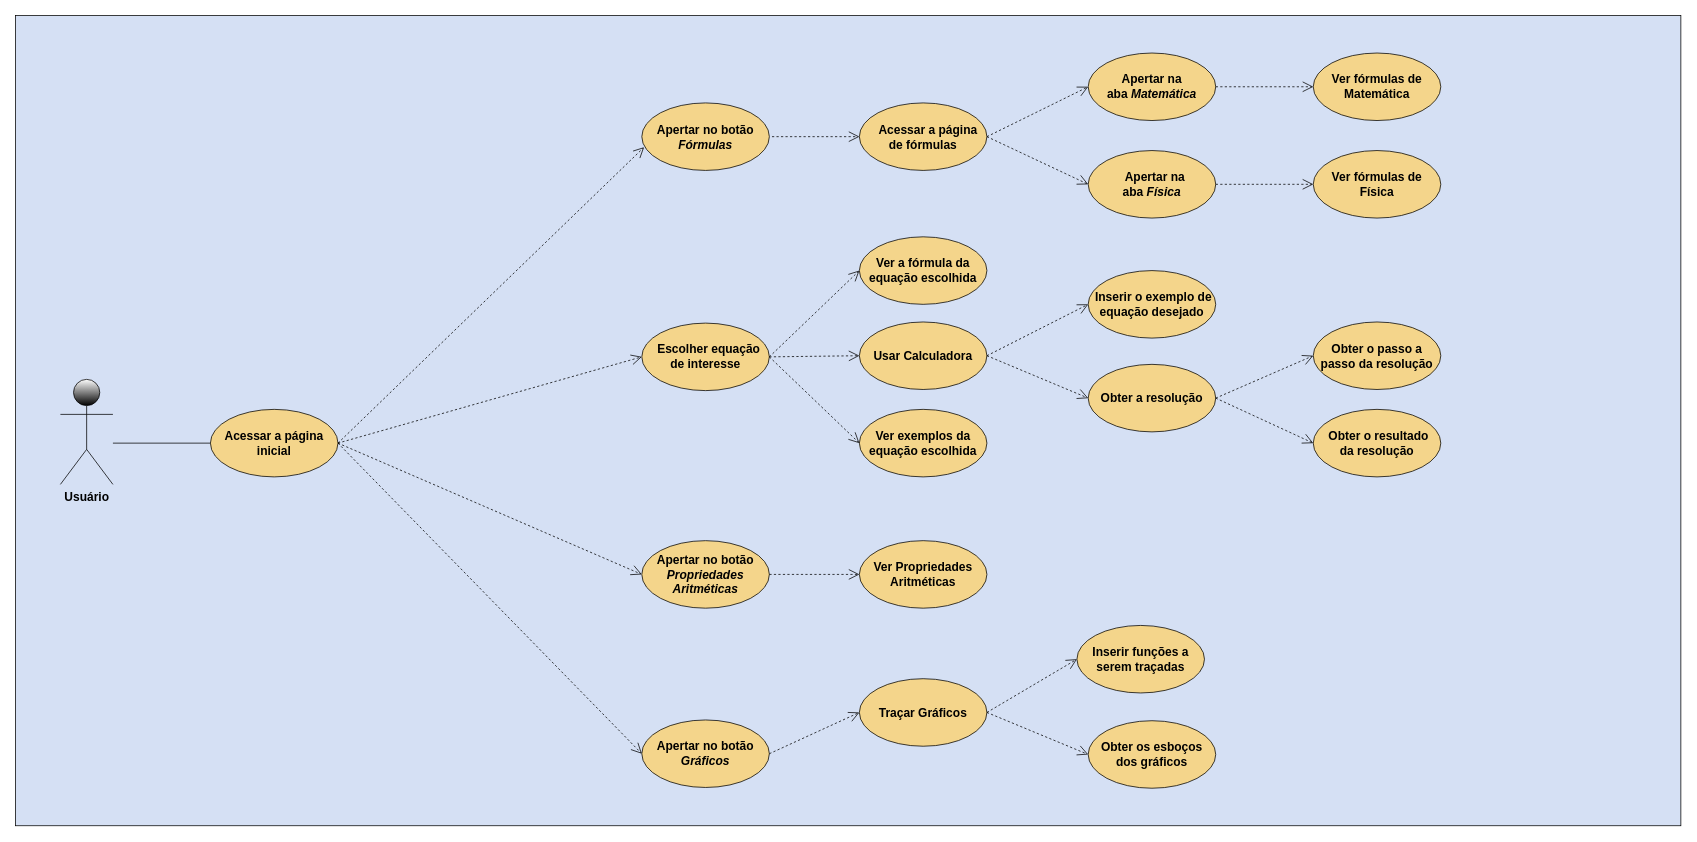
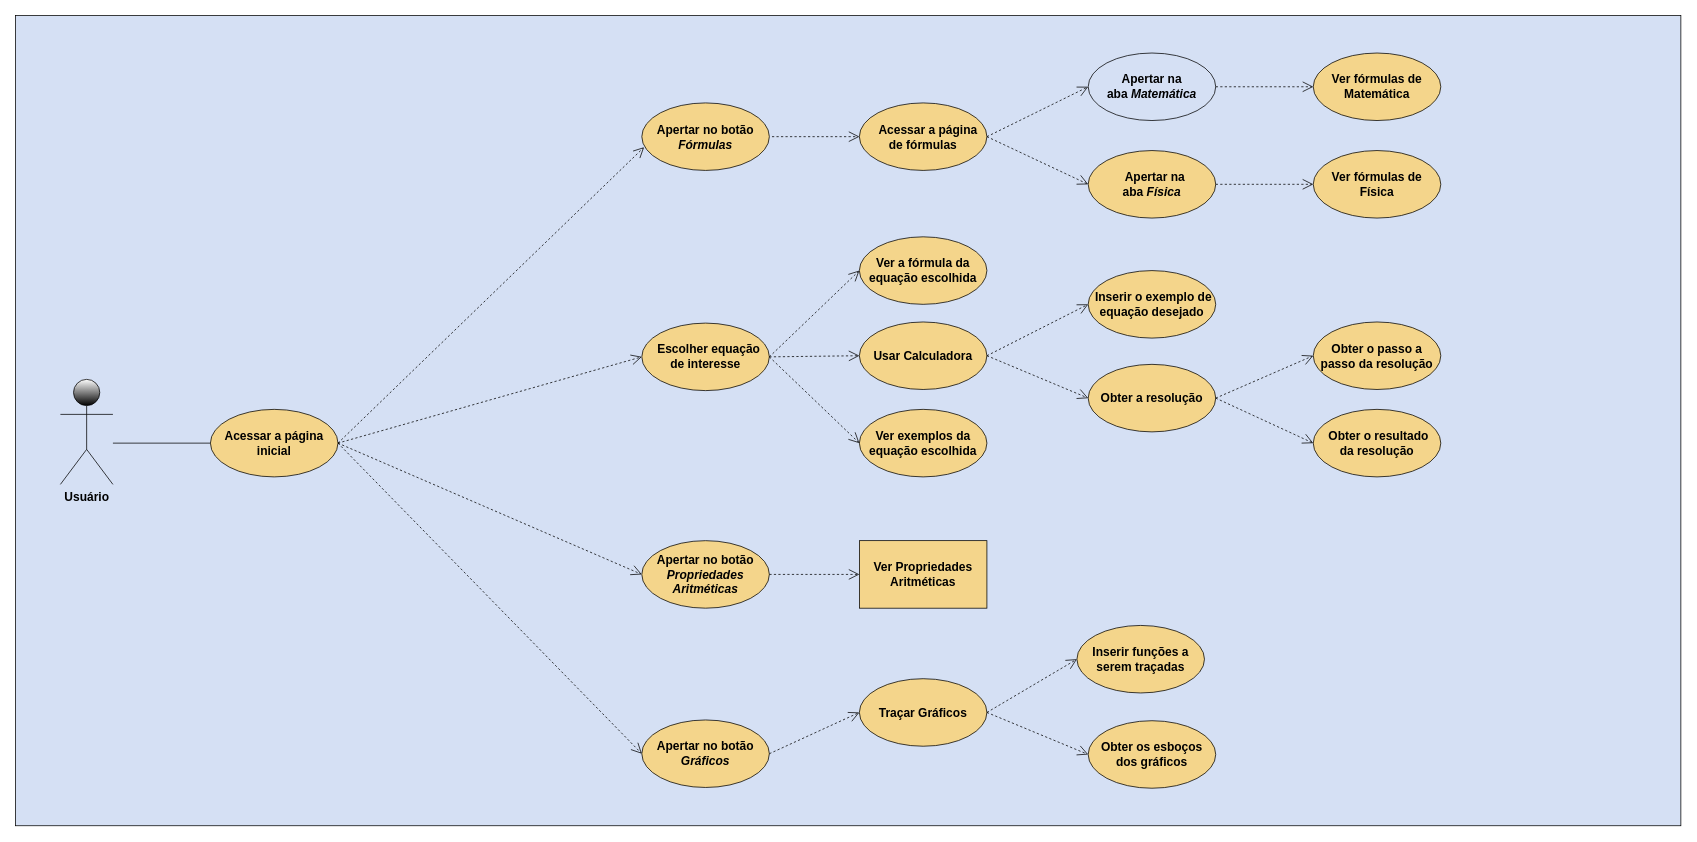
  <mxCell id="0" />
  <mxCell id="1" parent="0" />
  <mxCell id="2" value="" style="rounded=0;whiteSpace=wrap;html=1;fillColor=#D5E0F4;gradientColor=none;glass=0;shadow=0;comic=0;horizontal=1;" parent="1" vertex="1"><mxGeometry x="20" y="20" width="2220" height="1080" as="geometry" /></mxCell>
  <mxCell id="3" value="&lt;b&gt;&lt;font style=&quot;font-size: 16px&quot;&gt;Usuário&lt;/font&gt;&lt;/b&gt;" style="shape=umlActor;verticalLabelPosition=bottom;labelBackgroundColor=#D5E0F4;verticalAlign=top;html=1;outlineConnect=0;gradientColor=#000000;" parent="1" vertex="1"><mxGeometry x="80" y="505" width="70" height="140" as="geometry" /></mxCell>
  <mxCell id="4" value="Apertar no botão &lt;i&gt;Fórmulas&lt;/i&gt;" style="ellipse;whiteSpace=wrap;html=1;fillColor=#F4D58B;fontSize=16;fontStyle=1" parent="1" vertex="1"><mxGeometry x="855" y="136.5" width="170" height="90" as="geometry" /></mxCell>
  <mxCell id="5" value="&amp;nbsp; Escolher equação de interesse" style="ellipse;whiteSpace=wrap;html=1;fillColor=#F4D58B;fontSize=16;fontStyle=1" parent="1" vertex="1"><mxGeometry x="855" y="430" width="170" height="90" as="geometry" /></mxCell>
  <mxCell id="6" value="" style="endArrow=open;endFill=0;endSize=12;html=1;fontSize=16;entryX=0.018;entryY=0.656;entryDx=0;entryDy=0;entryPerimeter=0;dashed=1;startArrow=none;startFill=0;" parent="1" target="4" edge="1"><mxGeometry width="160" relative="1" as="geometry"><mxPoint x="450" y="590" as="sourcePoint" /><mxPoint x="710" y="410" as="targetPoint" /></mxGeometry></mxCell>
  <mxCell id="7" value="Usar Calculadora" style="ellipse;whiteSpace=wrap;html=1;fillColor=#F4D58B;fontSize=16;fontStyle=1" parent="1" vertex="1"><mxGeometry x="1145" y="428.5" width="170" height="90" as="geometry" /></mxCell>
  <mxCell id="8" value="Traçar Gráficos" style="ellipse;whiteSpace=wrap;html=1;fillColor=#F4D58B;fontSize=16;fontStyle=1" parent="1" vertex="1"><mxGeometry x="1145" y="904" width="170" height="90" as="geometry" /></mxCell>
  <mxCell id="9" value="Obter os esboços dos gráficos" style="ellipse;whiteSpace=wrap;html=1;fillColor=#F4D58B;fontSize=16;fontStyle=1" parent="1" vertex="1"><mxGeometry x="1450" y="960" width="170" height="90" as="geometry" /></mxCell>
  <mxCell id="10" value="Inserir funções a serem traçadas" style="ellipse;whiteSpace=wrap;html=1;fillColor=#F4D58B;fontSize=16;fontStyle=1" parent="1" vertex="1"><mxGeometry x="1435" y="833" width="170" height="90" as="geometry" /></mxCell>
  <mxCell id="11" value="Apertar no botão &lt;i&gt;Gráficos&lt;/i&gt;" style="ellipse;whiteSpace=wrap;html=1;fillColor=#F4D58B;fontSize=16;fontStyle=1" parent="1" vertex="1"><mxGeometry x="855" y="959" width="170" height="90" as="geometry" /></mxCell>
  <mxCell id="12" value="Obter a resolução" style="ellipse;whiteSpace=wrap;html=1;fillColor=#F4D58B;fontSize=16;fontStyle=1" parent="1" vertex="1"><mxGeometry x="1450" y="485" width="170" height="90" as="geometry" /></mxCell>
  <mxCell id="13" value="" style="endArrow=open;endSize=12;dashed=1;html=1;labelBackgroundColor=#D5E0F4;fontSize=16;entryX=0;entryY=0.5;entryDx=0;entryDy=0;exitX=1;exitY=0.5;exitDx=0;exitDy=0;" parent="1" source="5" target="7" edge="1"><mxGeometry width="160" relative="1" as="geometry"><mxPoint x="1072.5" y="590" as="sourcePoint" /><mxPoint x="1232.5" y="590" as="targetPoint" /></mxGeometry></mxCell>
  <mxCell id="14" value="" style="endArrow=open;endSize=12;dashed=1;html=1;labelBackgroundColor=#D5E0F4;fontSize=16;exitX=1;exitY=0.5;exitDx=0;exitDy=0;entryX=0;entryY=0.5;entryDx=0;entryDy=0;" parent="1" source="7" target="12" edge="1"><mxGeometry width="160" relative="1" as="geometry"><mxPoint x="1422.5" y="590" as="sourcePoint" /><mxPoint x="1582.5" y="650" as="targetPoint" /></mxGeometry></mxCell>
  <mxCell id="15" value="Apertar no botão &lt;i&gt;Propriedades Aritméticas&lt;/i&gt;" style="ellipse;whiteSpace=wrap;html=1;fillColor=#F4D58B;fontSize=16;fontStyle=1" parent="1" vertex="1"><mxGeometry x="855" y="720" width="170" height="90" as="geometry" /></mxCell>
  <mxCell id="16" value="" style="endArrow=open;endFill=0;endSize=12;html=1;fontSize=16;entryX=0;entryY=0.5;entryDx=0;entryDy=0;startArrow=none;startFill=0;dashed=1;" parent="1" target="15" edge="1"><mxGeometry width="160" relative="1" as="geometry"><mxPoint x="450" y="590" as="sourcePoint" /><mxPoint x="710.06" y="766" as="targetPoint" /></mxGeometry></mxCell>
  <mxCell id="17" value="" style="endArrow=open;endFill=0;endSize=12;html=1;fontSize=16;entryX=0;entryY=0.5;entryDx=0;entryDy=0;dashed=1;" parent="1" target="11" edge="1"><mxGeometry width="160" relative="1" as="geometry"><mxPoint x="450" y="590" as="sourcePoint" /><mxPoint x="715" y="765" as="targetPoint" /></mxGeometry></mxCell>
  <mxCell id="18" value="" style="endArrow=open;endSize=12;dashed=1;html=1;labelBackgroundColor=#D5E0F4;fontSize=16;entryX=0;entryY=0.5;entryDx=0;entryDy=0;exitX=1;exitY=0.5;exitDx=0;exitDy=0;" parent="1" source="11" target="8" edge="1"><mxGeometry width="160" relative="1" as="geometry"><mxPoint x="1025" y="948" as="sourcePoint" /><mxPoint x="1205" y="948" as="targetPoint" /></mxGeometry></mxCell>
  <mxCell id="19" value="" style="endArrow=open;endSize=12;dashed=1;html=1;labelBackgroundColor=#D5E0F4;fontSize=16;exitX=1;exitY=0.5;exitDx=0;exitDy=0;entryX=0;entryY=0.5;entryDx=0;entryDy=0;" parent="1" source="8" target="10" edge="1"><mxGeometry width="160" relative="1" as="geometry"><mxPoint x="1375" y="949" as="sourcePoint" /><mxPoint x="1535" y="895.5" as="targetPoint" /></mxGeometry></mxCell>
  <mxCell id="20" value="" style="endArrow=open;endSize=12;dashed=1;html=1;labelBackgroundColor=#D5E0F4;fontSize=16;exitX=1;exitY=0.5;exitDx=0;exitDy=0;entryX=0;entryY=0.5;entryDx=0;entryDy=0;" parent="1" source="8" target="9" edge="1"><mxGeometry width="160" relative="1" as="geometry"><mxPoint x="1375" y="949" as="sourcePoint" /><mxPoint x="1535" y="1009" as="targetPoint" /></mxGeometry></mxCell>
- <mxCell id="21" value="Apertar na aba&amp;nbsp;&lt;i&gt;Matemática&lt;/i&gt;" style="ellipse;whiteSpace=wrap;html=1;fillColor=#F4D58B;fontSize=16;fontStyle=1" parent="1" vertex="1"><mxGeometry x="1450" y="70" width="170" height="90" as="geometry" /></mxCell>
+ <mxCell id="21" value="Apertar na aba&amp;nbsp;&lt;i&gt;Matemática&lt;/i&gt;" style="ellipse;whiteSpace=wrap;html=1;fillColor=#d5e0f4;fontSize=16;fontStyle=1;" parent="1" vertex="1"><mxGeometry x="1450" y="70" width="170" height="90" as="geometry" /></mxCell>
  <mxCell id="22" value="" style="endArrow=open;endSize=12;dashed=1;html=1;labelBackgroundColor=#D5E0F4;fontSize=16;entryX=0;entryY=0.5;entryDx=0;entryDy=0;exitX=1;exitY=0.5;exitDx=0;exitDy=0;" parent="1" source="25" target="21" edge="1"><mxGeometry width="160" relative="1" as="geometry"><mxPoint x="1026.5" y="206.5" as="sourcePoint" /><mxPoint x="1186.5" y="110" as="targetPoint" /></mxGeometry></mxCell>
  <mxCell id="23" value="" style="endArrow=open;endSize=12;dashed=1;html=1;labelBackgroundColor=#D5E0F4;fontSize=16;entryX=0;entryY=0.5;entryDx=0;entryDy=0;exitX=1;exitY=0.5;exitDx=0;exitDy=0;" parent="1" source="25" target="24" edge="1"><mxGeometry width="160" relative="1" as="geometry"><mxPoint x="1026.5" y="206.5" as="sourcePoint" /><mxPoint x="1186.5" y="303" as="targetPoint" /></mxGeometry></mxCell>
  <mxCell id="24" value="&amp;nbsp; Apertar na aba&amp;nbsp;&lt;i&gt;Física&lt;/i&gt;" style="ellipse;whiteSpace=wrap;html=1;fillColor=#F4D58B;fontSize=16;fontStyle=1" parent="1" vertex="1"><mxGeometry x="1450" y="200" width="170" height="90" as="geometry" /></mxCell>
  <mxCell id="25" value="&amp;nbsp; &amp;nbsp;Acessar a página de fórmulas" style="ellipse;whiteSpace=wrap;html=1;fillColor=#F4D58B;fontSize=16;fontStyle=1" parent="1" vertex="1"><mxGeometry x="1145" y="136.5" width="170" height="90" as="geometry" /></mxCell>
  <mxCell id="26" value="" style="endArrow=open;endSize=12;dashed=1;html=1;labelBackgroundColor=#D5E0F4;fontSize=16;entryX=0;entryY=0.5;entryDx=0;entryDy=0;" parent="1" target="25" edge="1"><mxGeometry width="160" relative="1" as="geometry"><mxPoint x="1028.5" y="181.5" as="sourcePoint" /><mxPoint x="1208.5" y="181.5" as="targetPoint" /></mxGeometry></mxCell>
  <mxCell id="27" value="" style="endArrow=open;endSize=12;dashed=1;html=1;labelBackgroundColor=#D5E0F4;fontSize=16;entryX=0;entryY=0.5;entryDx=0;entryDy=0;exitX=1;exitY=0.5;exitDx=0;exitDy=0;" parent="1" source="45" target="5" edge="1"><mxGeometry width="160" relative="1" as="geometry"><mxPoint x="732.5" y="590" as="sourcePoint" /><mxPoint x="972.5" y="590" as="targetPoint" /></mxGeometry></mxCell>
  <mxCell id="28" value="Ver a fórmula da equação escolhida" style="ellipse;whiteSpace=wrap;html=1;fillColor=#F4D58B;fontSize=16;fontStyle=1" parent="1" vertex="1"><mxGeometry x="1145" y="315" width="170" height="90" as="geometry" /></mxCell>
  <mxCell id="29" value="Ver fórmulas de Matemática" style="ellipse;whiteSpace=wrap;html=1;fillColor=#F4D58B;fontSize=16;fontStyle=1" parent="1" vertex="1"><mxGeometry x="1750" y="70" width="170" height="90" as="geometry" /></mxCell>
  <mxCell id="30" value="" style="endArrow=open;endSize=12;dashed=1;html=1;labelBackgroundColor=#D5E0F4;fontSize=16;entryX=0;entryY=0.5;entryDx=0;entryDy=0;exitX=1;exitY=0.5;exitDx=0;exitDy=0;" parent="1" source="21" target="29" edge="1"><mxGeometry width="160" relative="1" as="geometry"><mxPoint x="1325" y="191.5" as="sourcePoint" /><mxPoint x="1495" y="125" as="targetPoint" /></mxGeometry></mxCell>
  <mxCell id="31" value="Ver fórmulas de Física" style="ellipse;whiteSpace=wrap;html=1;fillColor=#F4D58B;fontSize=16;fontStyle=1" parent="1" vertex="1"><mxGeometry x="1750" y="200" width="170" height="90" as="geometry" /></mxCell>
  <mxCell id="32" value="" style="endArrow=open;endSize=12;dashed=1;html=1;labelBackgroundColor=#D5E0F4;fontSize=16;entryX=0;entryY=0.5;entryDx=0;entryDy=0;exitX=1;exitY=0.5;exitDx=0;exitDy=0;" parent="1" source="24" target="31" edge="1"><mxGeometry width="160" relative="1" as="geometry"><mxPoint x="1325" y="191.5" as="sourcePoint" /><mxPoint x="1495" y="281.5" as="targetPoint" /></mxGeometry></mxCell>
  <mxCell id="33" value="" style="endArrow=open;endSize=12;dashed=1;html=1;labelBackgroundColor=#D5E0F4;fontSize=16;entryX=0;entryY=0.5;entryDx=0;entryDy=0;exitX=1;exitY=0.5;exitDx=0;exitDy=0;" parent="1" source="5" target="28" edge="1"><mxGeometry width="160" relative="1" as="geometry"><mxPoint x="1022.5" y="588" as="sourcePoint" /><mxPoint x="1192.5" y="588" as="targetPoint" /></mxGeometry></mxCell>
  <mxCell id="34" value="Ver exemplos da equação escolhida" style="ellipse;whiteSpace=wrap;html=1;fillColor=#F4D58B;fontSize=16;fontStyle=1" parent="1" vertex="1"><mxGeometry x="1145" y="545" width="170" height="90" as="geometry" /></mxCell>
  <mxCell id="35" value="" style="endArrow=open;endSize=12;dashed=1;html=1;labelBackgroundColor=#D5E0F4;fontSize=16;entryX=0;entryY=0.5;entryDx=0;entryDy=0;exitX=1;exitY=0.5;exitDx=0;exitDy=0;" parent="1" source="5" target="34" edge="1"><mxGeometry width="160" relative="1" as="geometry"><mxPoint x="1032.5" y="600" as="sourcePoint" /><mxPoint x="1202.5" y="600" as="targetPoint" /></mxGeometry></mxCell>
  <mxCell id="36" value="&amp;nbsp;Inserir o exemplo de equação desejado" style="ellipse;whiteSpace=wrap;html=1;fillColor=#F4D58B;fontSize=16;fontStyle=1" parent="1" vertex="1"><mxGeometry x="1450" y="360" width="170" height="90" as="geometry" /></mxCell>
  <mxCell id="37" value="" style="endArrow=open;endSize=12;dashed=1;html=1;labelBackgroundColor=#D5E0F4;fontSize=16;exitX=1;exitY=0.5;exitDx=0;exitDy=0;entryX=0;entryY=0.5;entryDx=0;entryDy=0;" parent="1" source="7" target="36" edge="1"><mxGeometry width="160" relative="1" as="geometry"><mxPoint x="1362.5" y="590" as="sourcePoint" /><mxPoint x="1582.5" y="535" as="targetPoint" /></mxGeometry></mxCell>
  <mxCell id="38" value="" style="endArrow=open;endSize=12;dashed=1;html=1;labelBackgroundColor=#D5E0F4;fontSize=16;entryX=0;entryY=0.5;entryDx=0;entryDy=0;exitX=1;exitY=0.5;exitDx=0;exitDy=0;" parent="1" source="12" target="39" edge="1"><mxGeometry width="160" relative="1" as="geometry"><mxPoint x="1660.5" y="650" as="sourcePoint" /><mxPoint x="1788.5" y="710" as="targetPoint" /></mxGeometry></mxCell>
  <mxCell id="39" value="Obter o passo a passo da resolução" style="ellipse;whiteSpace=wrap;html=1;fillColor=#F4D58B;fontSize=16;fontStyle=1" parent="1" vertex="1"><mxGeometry x="1750" y="428.5" width="170" height="90" as="geometry" /></mxCell>
  <mxCell id="40" value="&amp;nbsp; Obter o resultado&amp;nbsp; da resolução" style="ellipse;whiteSpace=wrap;html=1;fillColor=#F4D58B;fontSize=16;fontStyle=1" parent="1" vertex="1"><mxGeometry x="1750" y="545" width="170" height="90" as="geometry" /></mxCell>
  <mxCell id="41" value="" style="endArrow=open;endSize=12;dashed=1;html=1;labelBackgroundColor=#D5E0F4;fontSize=16;entryX=0;entryY=0.5;entryDx=0;entryDy=0;exitX=1;exitY=0.5;exitDx=0;exitDy=0;" parent="1" source="12" target="40" edge="1"><mxGeometry width="160" relative="1" as="geometry"><mxPoint x="1670.5" y="660" as="sourcePoint" /><mxPoint x="1757.5" y="610" as="targetPoint" /></mxGeometry></mxCell>
- <mxCell id="42" value="Ver Propriedades Aritméticas" style="ellipse;whiteSpace=wrap;html=1;fillColor=#F4D58B;fontSize=16;fontStyle=1" parent="1" vertex="1"><mxGeometry x="1145" y="720" width="170" height="90" as="geometry" /></mxCell>
+ <mxCell id="42" value="Ver Propriedades Aritméticas" style="whiteSpace=wrap;html=1;fillColor=#F4D58B;fontSize=16;fontStyle=1;rounded=0;" parent="1" vertex="1"><mxGeometry x="1145" y="720" width="170" height="90" as="geometry" /></mxCell>
  <mxCell id="43" value="" style="endArrow=open;endSize=12;dashed=1;html=1;labelBackgroundColor=#D5E0F4;fontSize=16;entryX=0;entryY=0.5;entryDx=0;entryDy=0;exitX=1;exitY=0.5;exitDx=0;exitDy=0;" parent="1" source="15" target="42" edge="1"><mxGeometry width="160" relative="1" as="geometry"><mxPoint x="1035" y="595" as="sourcePoint" /><mxPoint x="1155" y="595" as="targetPoint" /></mxGeometry></mxCell>
  <mxCell id="44" value="" style="endArrow=none;endFill=0;endSize=12;html=1;fontSize=16;entryX=0;entryY=0.5;entryDx=0;entryDy=0;" edge="1" parent="1" target="45"><mxGeometry width="160" relative="1" as="geometry"><mxPoint x="150" y="590" as="sourcePoint" /><mxPoint x="555" y="575" as="targetPoint" /></mxGeometry></mxCell>
  <mxCell id="45" value="Acessar a página inicial" style="ellipse;whiteSpace=wrap;html=1;fillColor=#F4D58B;fontSize=16;fontStyle=1" vertex="1" parent="1"><mxGeometry x="280" y="545" width="170" height="90" as="geometry" /></mxCell>
